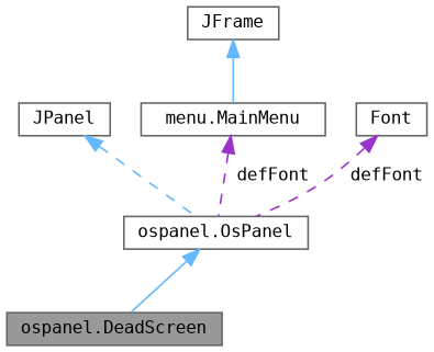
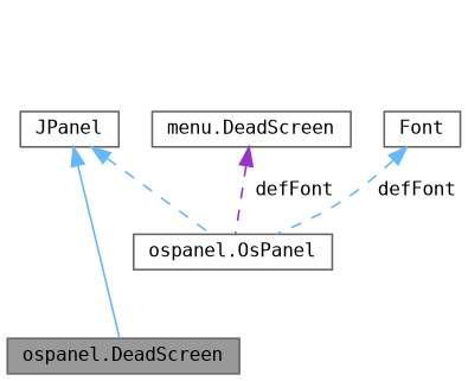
  digraph {
    fontname="DejaVu Sans Mono"
    node [color=gray40 fillcolor=white fontname="DejaVu Sans Mono" fontsize=10 shape=box style=filled]
    edge [color=steelblue1 dir=back fontname="DejaVu Sans Mono" fontsize=10 labelfontname=Helvetica labelfontsize=10 style=dashed]
    n1 [fillcolor=grey60 fontcolor=black height=0.2 label="ospanel.DeadScreen" width=0.4]
    n2 [height=0.2 label="ospanel.OsPanel" width=0.4]
    n3 [height=0.2 label=JPanel width=0.4]
-   n4 [height=0.2 label="menu.MainMenu" width=0.4]
-   n5 [height=0.2 label=JFrame width=0.4]
+   n4 [height=0.2 label="menu.DeadScreen" width=0.4]
    n6 [height=0.2 label=Font width=0.4]
-   n2 -> n1 [style=solid]
+   n3 -> n1 [style=solid]
    n3 -> n2
    n4 -> n2 [color=darkorchid3 label=" defFont"]
-   n5 -> n4 [style=solid]
-   n6 -> n2 [color=darkorchid3 label=" defFont"]
+   n6 -> n2 [label=" defFont"]
  }
